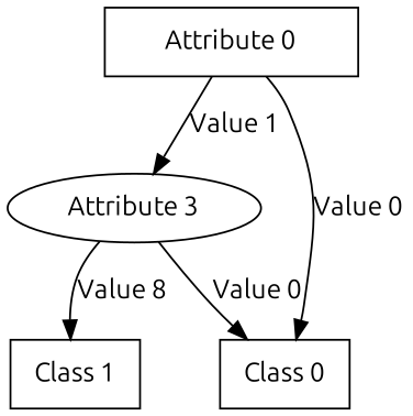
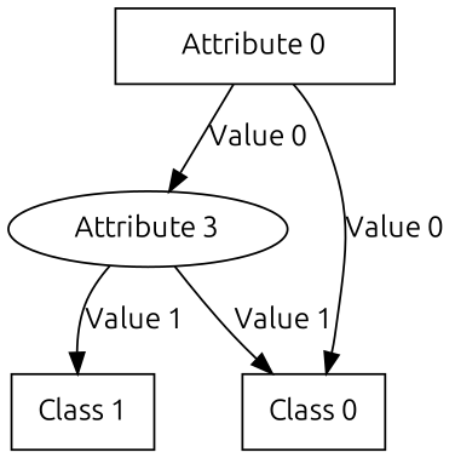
  digraph {
    fontname=Ubuntu
    node [fontname=Ubuntu shape=box]
    edge [fontname=Ubuntu]
    n1 [height=0.5 label="Attribute 0" width=1.8463]
    n2 [height=0.5 label="Attribute 3" width=1.8463 shape=""]
    n3 [height=0.5 label="Class 0" width=0.94097]
    n4 [height=0.5 label="Class 1" width=0.94097]
-   n1 -> n2 [label="Value 1"]
+   n1 -> n2 [label="Value 0"]
    n1 -> n3 [label="Value 0"]
-   n2 -> n3 [label="Value 0"]
-   n2 -> n4 [label="Value 8"]
+   n2 -> n3 [label="Value 1"]
+   n2 -> n4 [label="Value 1"]
  }
